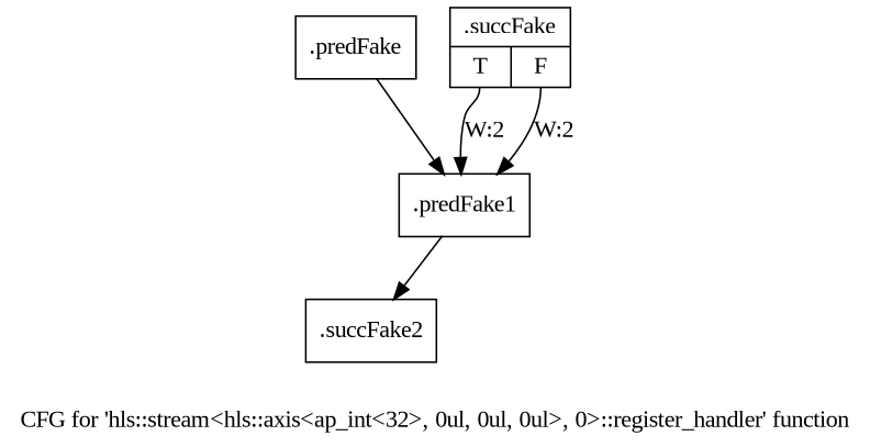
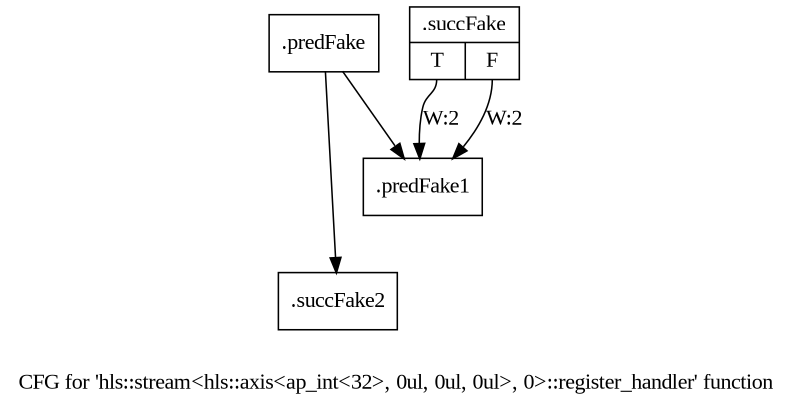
  digraph {
    fontname="Liberation Serif"
    label="CFG for 'hls::stream\<hls::axis\<ap_int\<32\>, 0ul, 0ul, 0ul\>, 0\>::register_handler' function"
    node [fontname="Liberation Serif" shape=record filename="/media/miguel/NewVolume/Linux/Xilinx/Vitis_HLS/2020.2/include/hls_stream_thread_unsafe.h"]
    edge [execusionnum=2 filename="/media/miguel/NewVolume/Linux/Xilinx/Vitis_HLS/2020.2/include/hls_stream_thread_unsafe.h" fontname="Liberation Serif"]
    n1 [label="{.predFake}" filename=""]
    n2 [label="{.predFake1}" linenumber=135]
    n3 [label="{.succFake|{<s0>T|<s1>F}}" linenumber=133]
    n4 [label="{.succFake2}" linenumber=136]
    n1 -> n2
-   n2 -> n4
+   n1 -> n4
    n3 -> n2 [execusionnum=1 label="W:2" tailport=s0]
    n3 -> n2 [label="W:2" tailport=s1 execusionnum="" filename=""]
  }
